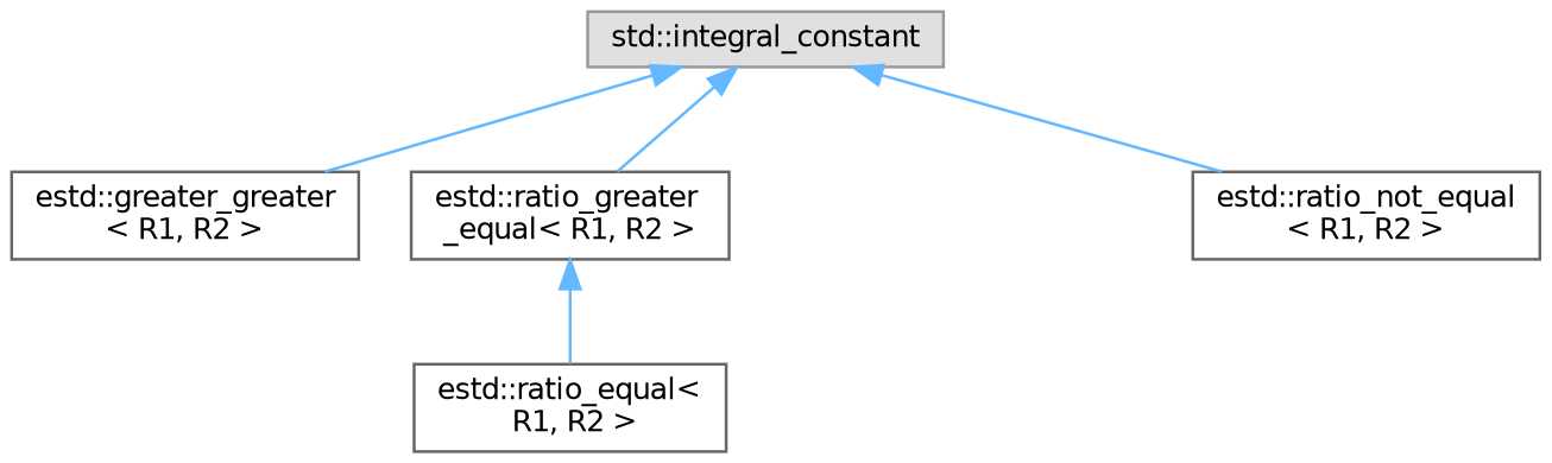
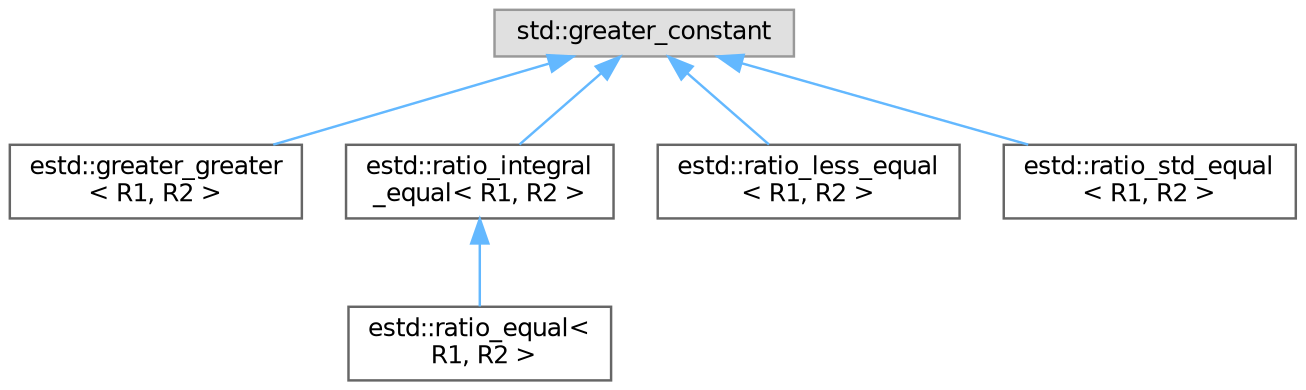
  digraph {
    rankdir=TB
    node [color=grey40 fillcolor=white fontname=Helvetica fontsize=10 shape=box style=filled]
    edge [color=steelblue1 dir=back fontname=Helvetica fontsize=10 labelfontname=Helvetica labelfontsize=10 style=solid]
-   n1 [color=grey60 fillcolor="#E0E0E0" height=0.2 label="std::integral_constant" width=0.4]
+   n1 [color=grey60 fillcolor="#E0E0E0" height=0.2 label="std::greater_constant" width=0.4]
    n2 [height=0.2 label="estd::greater_greater\l\< R1, R2 \>" width=0.4]
-   n3 [height=0.2 label="estd::ratio_greater\l_equal\< R1, R2 \>" width=0.4]
-   n5 [height=0.2 label="estd::ratio_not_equal\l\< R1, R2 \>" width=0.4]
+   n3 [height=0.2 label="estd::ratio_integral\l_equal\< R1, R2 \>" width=0.4]
+   n4 [height=0.2 label="estd::ratio_less_equal\l\< R1, R2 \>" width=0.4]
+   n5 [height=0.2 label="estd::ratio_std_equal\l\< R1, R2 \>" width=0.4]
    n6 [height=0.2 label="estd::ratio_equal\<\l R1, R2 \>" width=0.4]
    n1 -> n2
    n1 -> n3
+   n1 -> n4
    n1 -> n5
    n3 -> n6
  }
